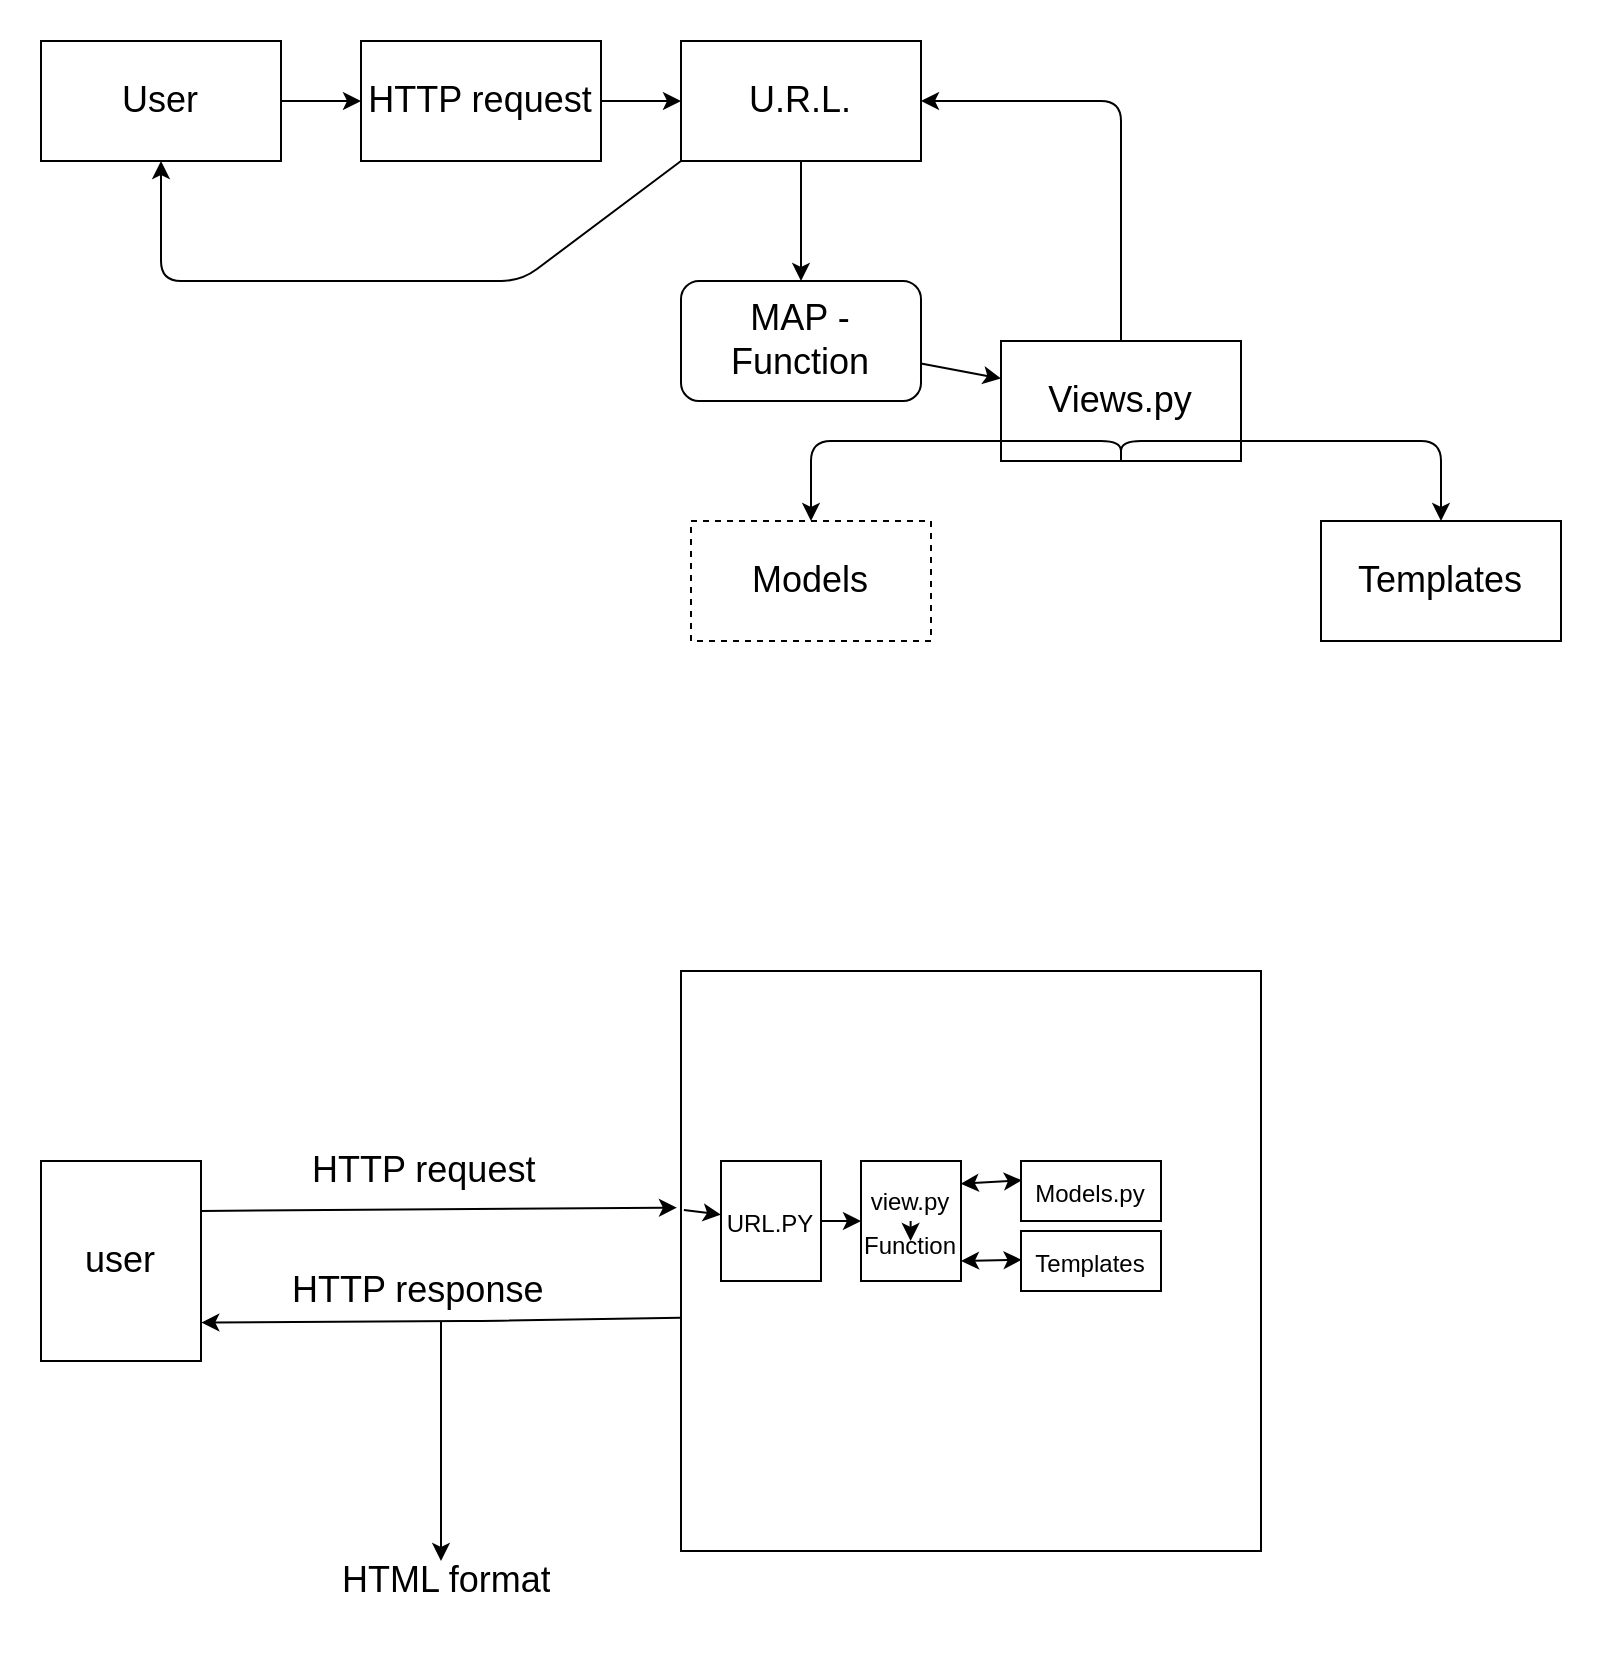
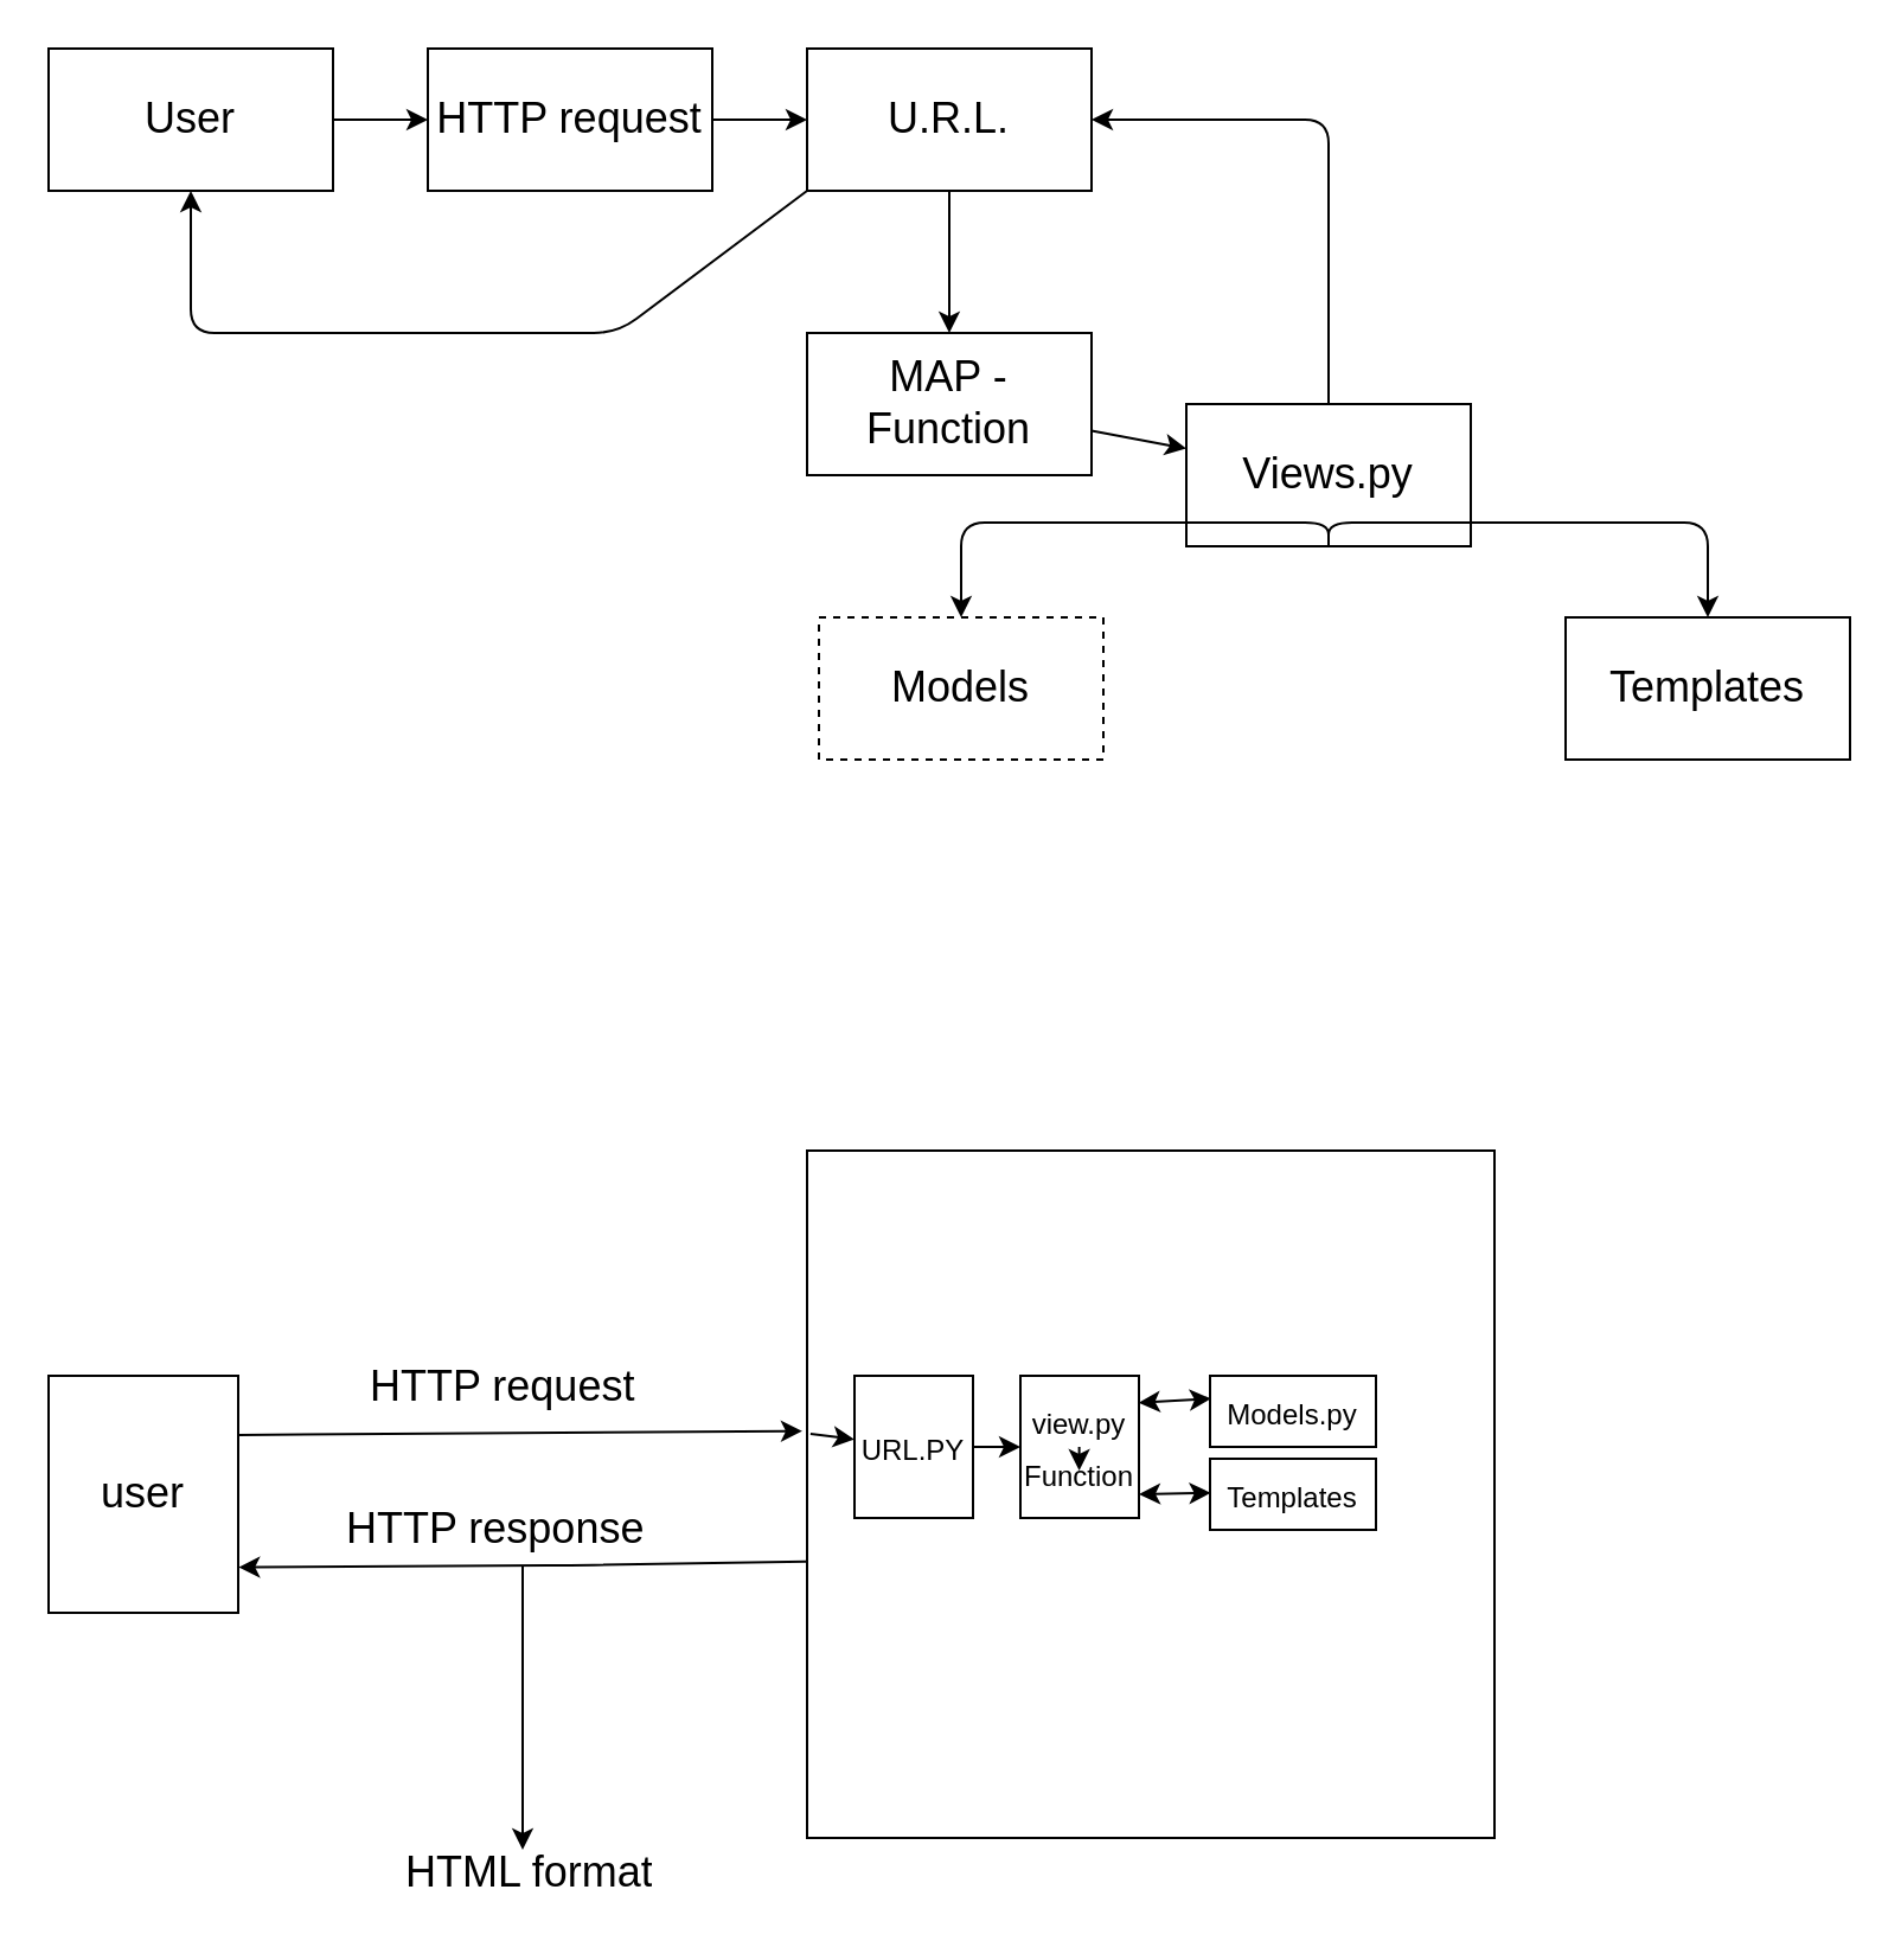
  <mxCell id="0" />
  <mxCell id="1" parent="0" />
  <mxCell id="2" value="&lt;font style=&quot;font-size: 18px;&quot;&gt;User&lt;/font&gt;" style="rounded=0;whiteSpace=wrap;html=1;" parent="1" vertex="1"><mxGeometry x="20" y="20" width="120" height="60" as="geometry" /></mxCell>
  <mxCell id="3" value="" style="endArrow=classic;html=1;fontSize=18;exitX=1;exitY=0.5;exitDx=0;exitDy=0;" parent="1" source="2" target="5" edge="1"><mxGeometry width="50" height="50" relative="1" as="geometry"><mxPoint x="380" y="320" as="sourcePoint" /><mxPoint x="220" y="50" as="targetPoint" /><Array as="points" /></mxGeometry></mxCell>
  <mxCell id="4" style="edgeStyle=none;html=1;exitX=1;exitY=0.5;exitDx=0;exitDy=0;entryX=0;entryY=0.5;entryDx=0;entryDy=0;fontSize=18;" parent="1" source="5" target="8" edge="1"><mxGeometry relative="1" as="geometry" /></mxCell>
  <mxCell id="5" value="HTTP request" style="rounded=0;whiteSpace=wrap;html=1;fontSize=18;" parent="1" vertex="1"><mxGeometry x="180" y="20" width="120" height="60" as="geometry" /></mxCell>
  <mxCell id="6" style="edgeStyle=none;html=1;fontSize=18;" parent="1" source="8" target="10" edge="1"><mxGeometry relative="1" as="geometry"><mxPoint x="400" y="140" as="targetPoint" /></mxGeometry></mxCell>
  <mxCell id="7" style="edgeStyle=none;html=1;exitX=0;exitY=1;exitDx=0;exitDy=0;fontSize=18;entryX=0.5;entryY=1;entryDx=0;entryDy=0;" parent="1" source="8" target="2" edge="1"><mxGeometry relative="1" as="geometry"><mxPoint x="80" y="140" as="targetPoint" /><Array as="points"><mxPoint x="260" y="140" /><mxPoint x="80" y="140" /></Array></mxGeometry></mxCell>
  <mxCell id="8" value="U.R.L." style="rounded=0;whiteSpace=wrap;html=1;fontSize=18;" parent="1" vertex="1"><mxGeometry x="340" y="20" width="120" height="60" as="geometry" /></mxCell>
  <mxCell id="9" value="" style="edgeStyle=none;html=1;fontSize=18;" parent="1" source="10" target="12" edge="1"><mxGeometry relative="1" as="geometry" /></mxCell>
- <mxCell id="10" value="MAP - Function" style="whiteSpace=wrap;html=1;fontSize=18;rounded=1;" parent="1" vertex="1"><mxGeometry x="340" y="140" width="120" height="60" as="geometry" /></mxCell>
+ <mxCell id="10" value="MAP - Function" style="rounded=0;whiteSpace=wrap;html=1;fontSize=18;" parent="1" vertex="1"><mxGeometry x="340" y="140" width="120" height="60" as="geometry" /></mxCell>
  <mxCell id="11" style="edgeStyle=none;html=1;fontSize=18;entryX=1;entryY=0.5;entryDx=0;entryDy=0;" parent="1" source="12" target="8" edge="1"><mxGeometry relative="1" as="geometry"><mxPoint x="560" y="40" as="targetPoint" /><Array as="points"><mxPoint x="560" y="50" /></Array></mxGeometry></mxCell>
  <mxCell id="12" value="Views.py" style="whiteSpace=wrap;html=1;fontSize=18;rounded=0;" parent="1" vertex="1"><mxGeometry x="500" y="170" width="120" height="60" as="geometry" /></mxCell>
  <mxCell id="13" value="Models" style="rounded=0;whiteSpace=wrap;html=1;fontSize=18;dashed=1;" parent="1" vertex="1"><mxGeometry x="345" y="260" width="120" height="60" as="geometry" /></mxCell>
  <mxCell id="14" value="Templates" style="rounded=0;whiteSpace=wrap;html=1;fontSize=18;" parent="1" vertex="1"><mxGeometry x="660" y="260" width="120" height="60" as="geometry" /></mxCell>
  <mxCell id="15" value="" style="edgeStyle=none;html=1;fontSize=18;exitX=0.5;exitY=1;exitDx=0;exitDy=0;entryX=0.5;entryY=0;entryDx=0;entryDy=0;" parent="1" source="12" target="14" edge="1"><mxGeometry relative="1" as="geometry"><mxPoint x="570" y="210" as="sourcePoint" /><mxPoint x="570" y="270" as="targetPoint" /><Array as="points"><mxPoint x="560" y="220" /><mxPoint x="620" y="220" /><mxPoint x="720" y="220" /></Array></mxGeometry></mxCell>
  <mxCell id="16" value="" style="edgeStyle=none;html=1;fontSize=18;exitX=0.5;exitY=1;exitDx=0;exitDy=0;entryX=0.5;entryY=0;entryDx=0;entryDy=0;" parent="1" source="12" target="13" edge="1"><mxGeometry relative="1" as="geometry"><mxPoint x="245" y="210" as="sourcePoint" /><mxPoint x="405" y="270" as="targetPoint" /><Array as="points"><mxPoint x="560" y="220" /><mxPoint x="405" y="220" /></Array></mxGeometry></mxCell>
  <mxCell id="17" style="edgeStyle=none;html=1;exitX=1;exitY=0.25;exitDx=0;exitDy=0;entryX=-0.007;entryY=0.408;entryDx=0;entryDy=0;entryPerimeter=0;fontSize=18;" edge="1" parent="1" source="18" target="20"><mxGeometry relative="1" as="geometry" /></mxCell>
  <mxCell id="18" value="&lt;font style=&quot;font-size: 18px;&quot;&gt;user&lt;/font&gt;" style="rounded=0;whiteSpace=wrap;html=1;" vertex="1" parent="1"><mxGeometry x="20" y="580" width="80" height="100" as="geometry" /></mxCell>
  <mxCell id="19" style="edgeStyle=none;html=1;fontSize=18;exitX=-0.001;exitY=0.598;exitDx=0;exitDy=0;exitPerimeter=0;entryX=1.002;entryY=0.808;entryDx=0;entryDy=0;entryPerimeter=0;" edge="1" parent="1" source="20" target="18"><mxGeometry relative="1" as="geometry"><Array as="points"><mxPoint x="240" y="660" /></Array></mxGeometry></mxCell>
  <mxCell id="20" value="" style="whiteSpace=wrap;html=1;aspect=fixed;fontSize=18;" vertex="1" parent="1"><mxGeometry x="340" y="485" width="290" height="290" as="geometry" /></mxCell>
  <mxCell id="21" value="HTTP request" style="text;strokeColor=none;fillColor=none;align=left;verticalAlign=middle;spacingLeft=4;spacingRight=4;overflow=hidden;points=[[0,0.5],[1,0.5]];portConstraint=eastwest;rotatable=0;whiteSpace=wrap;html=1;fontSize=18;" vertex="1" parent="1"><mxGeometry x="150" y="570" width="150" height="30" as="geometry" /></mxCell>
  <mxCell id="22" value="" style="endArrow=classic;html=1;fontSize=18;" edge="1" parent="1"><mxGeometry width="50" height="50" relative="1" as="geometry"><mxPoint x="220" y="660" as="sourcePoint" /><mxPoint x="220" y="780" as="targetPoint" /><Array as="points" /></mxGeometry></mxCell>
  <mxCell id="23" value="HTTP response" style="text;strokeColor=none;fillColor=none;align=left;verticalAlign=middle;spacingLeft=4;spacingRight=4;overflow=hidden;points=[[0,0.5],[1,0.5]];portConstraint=eastwest;rotatable=0;whiteSpace=wrap;html=1;fontSize=18;" vertex="1" parent="1"><mxGeometry x="140" y="630" width="150" height="30" as="geometry" /></mxCell>
  <mxCell id="24" value="HTML format" style="text;strokeColor=none;fillColor=none;align=left;verticalAlign=middle;spacingLeft=4;spacingRight=4;overflow=hidden;points=[[0,0.5],[1,0.5]];portConstraint=eastwest;rotatable=0;whiteSpace=wrap;html=1;fontSize=18;" vertex="1" parent="1"><mxGeometry x="165" y="775" width="150" height="30" as="geometry" /></mxCell>
  <mxCell id="25" value="" style="endArrow=classic;html=1;fontSize=18;exitX=0.005;exitY=0.412;exitDx=0;exitDy=0;exitPerimeter=0;" edge="1" parent="1" source="20" target="27"><mxGeometry width="50" height="50" relative="1" as="geometry"><mxPoint x="390" y="650" as="sourcePoint" /><mxPoint x="370" y="604" as="targetPoint" /></mxGeometry></mxCell>
  <mxCell id="26" value="" style="edgeStyle=none;html=1;fontSize=18;" edge="1" parent="1" source="27" target="28"><mxGeometry relative="1" as="geometry" /></mxCell>
  <mxCell id="27" value="&lt;font style=&quot;font-size: 12px;&quot;&gt;URL.PY&lt;/font&gt;" style="rounded=0;whiteSpace=wrap;html=1;fontSize=18;" vertex="1" parent="1"><mxGeometry x="360" y="580" width="50" height="60" as="geometry" /></mxCell>
  <mxCell id="28" value="&lt;font style=&quot;font-size: 12px;&quot;&gt;view.py&lt;br&gt;Function&lt;br&gt;&lt;/font&gt;" style="rounded=0;whiteSpace=wrap;html=1;fontSize=18;" vertex="1" parent="1"><mxGeometry x="430" y="580" width="50" height="60" as="geometry" /></mxCell>
  <mxCell id="29" value="&lt;font style=&quot;font-size: 12px;&quot;&gt;Models.py&lt;br&gt;&lt;/font&gt;" style="rounded=0;whiteSpace=wrap;html=1;fontSize=18;" vertex="1" parent="1"><mxGeometry x="510" y="580" width="70" height="30" as="geometry" /></mxCell>
  <mxCell id="30" value="" style="endArrow=classic;startArrow=classic;html=1;fontSize=12;exitX=0.997;exitY=0.19;exitDx=0;exitDy=0;exitPerimeter=0;entryX=0.006;entryY=0.323;entryDx=0;entryDy=0;entryPerimeter=0;" edge="1" parent="1" source="28" target="29"><mxGeometry width="50" height="50" relative="1" as="geometry"><mxPoint x="490" y="630" as="sourcePoint" /><mxPoint x="540" y="580" as="targetPoint" /></mxGeometry></mxCell>
  <mxCell id="31" value="" style="endArrow=classic;startArrow=classic;html=1;fontSize=12;exitX=1;exitY=0.333;exitDx=0;exitDy=0;exitPerimeter=0;entryX=0.006;entryY=0.323;entryDx=0;entryDy=0;entryPerimeter=0;" edge="1" parent="1"><mxGeometry width="50" height="50" relative="1" as="geometry"><mxPoint x="480" y="630" as="sourcePoint" /><mxPoint x="510.3" y="629.4" as="targetPoint" /></mxGeometry></mxCell>
  <mxCell id="32" value="" style="endArrow=classic;html=1;fontSize=12;" edge="1" parent="1"><mxGeometry width="50" height="50" relative="1" as="geometry"><mxPoint x="454.81" y="610" as="sourcePoint" /><mxPoint x="454.81" y="620" as="targetPoint" /></mxGeometry></mxCell>
  <mxCell id="33" value="&lt;font style=&quot;font-size: 12px;&quot;&gt;Templates&lt;br&gt;&lt;/font&gt;" style="rounded=0;whiteSpace=wrap;html=1;fontSize=18;" vertex="1" parent="1"><mxGeometry x="510" y="615" width="70" height="30" as="geometry" /></mxCell>
